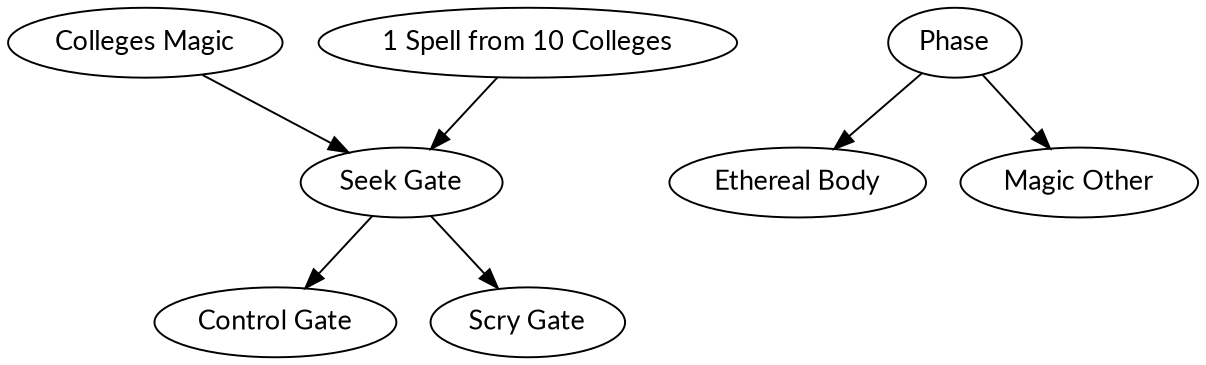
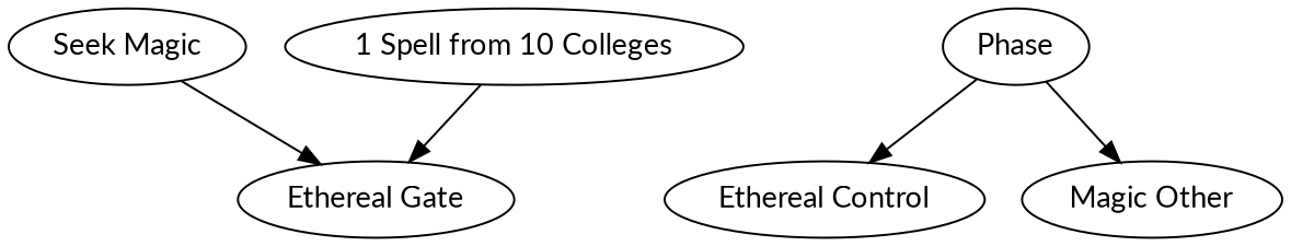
  digraph {
    fontname=Lato
    node [fontname=Lato]
    edge [fontname=Lato]
-   "Seek Gate"
-   "Control Gate"
-   "Scry Gate"
+   "Seek Gate" [label="Ethereal Gate"]
    Phase
-   "Ethereal Body"
+   "Ethereal Body" [label="Ethereal Control"]
    n6 [label="Magic Other"]
-   "Seek Magic" [label="Colleges Magic"]
+   "Seek Magic"
    "1 Spell from 10 Colleges"
-   "Seek Gate" -> "Control Gate"
-   "Seek Gate" -> "Scry Gate"
    Phase -> "Ethereal Body"
    Phase -> n6
    "Seek Magic" -> "Seek Gate"
    "1 Spell from 10 Colleges" -> "Seek Gate"
  }
